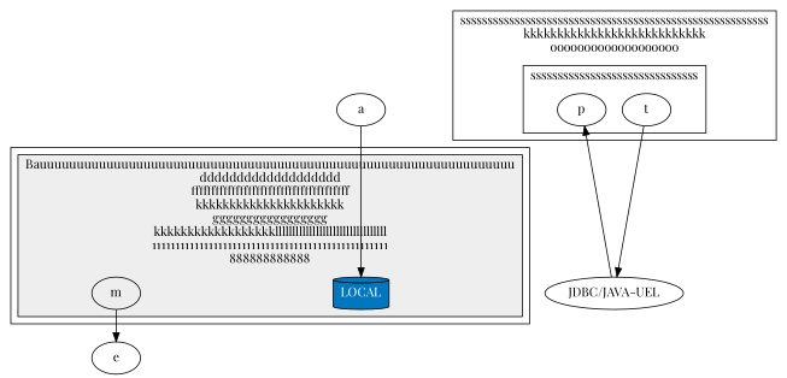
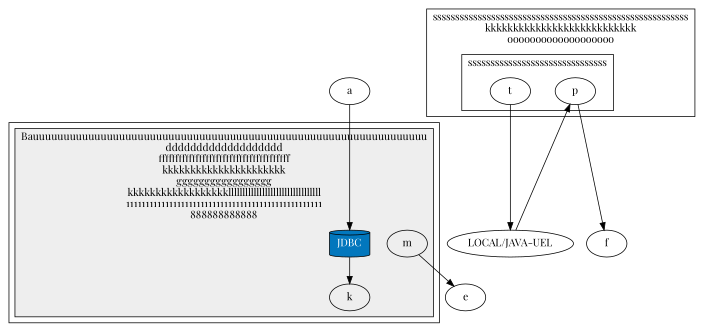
  digraph {
    fontname="Playfair Display"
    rankdir=TB
    node [fontname="Playfair Display"]
    edge [fontname="Playfair Display"]
-   n1 [fillcolor="#0277BD" fontcolor="#FFFFFF" label=LOCAL shape=cylinder style=filled]
+   n1 [fillcolor="#0277BD" fontcolor="#FFFFFF" label=JDBC shape=cylinder style=filled]
+   k
    m
    t
    p
    e
-   n7 [label="JDBC/JAVA-UEL"]
+   n7 [label="LOCAL/JAVA-UEL"]
+   f
    a
    subgraph cluster_1 {
      subgraph cluster_2 {
        fillcolor="#EEEEEE"
        label="Bauuuuuuuuuuuuuuuuuuuuuuuuuuuuuuuuuuuuuuuuuuuuuuuuuuuuuuuuuuuuuuuu\nddddddddddddddddddd\nfffffffffffffffffffffffffffffffffffffff\nkkkkkkkkkkkkkkkkkkkkkk\nggggggggggggggggg\nkkkkkkkkkkkkkkkkkklllllllllllllllllllllllllllllllll\n11111111111111111111111111111111111111111111111111\n888888888888"
        style=filled
        n1
+       k
        m
      }
    }
    subgraph cluster_3 {
      label="sssssssssssssssssssssssssssssssssssssssssssssssssssssssss\nkkkkkkkkkkkkkkkkkkkkkkkkkkk\nooooooooooooooooooo"
      subgraph cluster_4 {
        label=sssssssssssssssssssssssssssssss
        t
        p
      }
    }
+   n1 -> k
    m -> e
    t -> n7
+   p -> f
    n7 -> p
    a -> n1
  }
